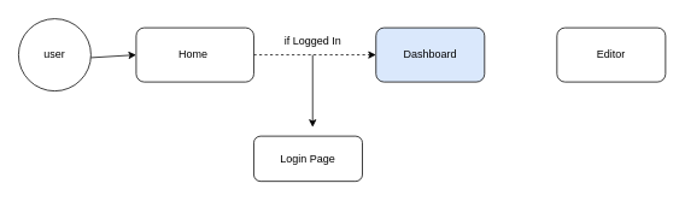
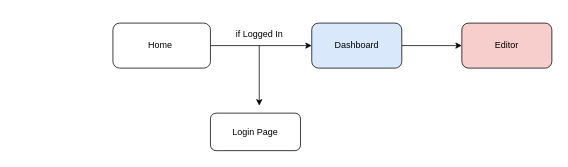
  <mxCell id="0" />
  <mxCell id="1" parent="0" />
- <mxCell id="2" value="" style="edgeStyle=none;html=1;dashed=1;" edge="1" parent="1" source="3" target="7"><mxGeometry relative="1" as="geometry" /></mxCell>
+ <mxCell id="2" value="" style="edgeStyle=none;html=1;" edge="1" parent="1" source="3" target="7"><mxGeometry relative="1" as="geometry" /></mxCell>
  <mxCell id="3" value="Home&amp;nbsp;" style="rounded=1;whiteSpace=wrap;html=1;" vertex="1" parent="1"><mxGeometry x="150" y="30" width="130" height="60" as="geometry" /></mxCell>
  <mxCell id="4" value="" style="edgeStyle=none;html=1;" edge="1" parent="1" source="5"><mxGeometry relative="1" as="geometry"><mxPoint x="345" y="140" as="targetPoint" /></mxGeometry></mxCell>
  <mxCell id="5" value="if Logged In" style="text;html=1;align=center;verticalAlign=middle;resizable=0;points=[];autosize=1;strokeColor=none;fillColor=none;rotation=0;" vertex="1" parent="1"><mxGeometry x="300" y="30" width="90" height="30" as="geometry" /></mxCell>
+ <mxCell id="6" value="" style="edgeStyle=none;html=1;" edge="1" parent="1" source="7" target="11"><mxGeometry relative="1" as="geometry" /></mxCell>
  <mxCell id="7" value="Dashboard" style="whiteSpace=wrap;html=1;rounded=1;fillColor=#dae8fc;" vertex="1" parent="1"><mxGeometry x="415" y="30" width="120" height="60" as="geometry" /></mxCell>
- <mxCell id="8" value="" style="edgeStyle=none;html=1;" edge="1" parent="1" source="9" target="3"><mxGeometry relative="1" as="geometry" /></mxCell>
- <mxCell id="9" value="user" style="ellipse;whiteSpace=wrap;html=1;aspect=fixed;" vertex="1" parent="1"><mxGeometry x="20" y="20" width="80" height="80" as="geometry" /></mxCell>
  <mxCell id="10" value="Login Page" style="rounded=1;whiteSpace=wrap;html=1;rotation=0;" vertex="1" parent="1"><mxGeometry x="280" y="150" width="120" height="50" as="geometry" /></mxCell>
- <mxCell id="11" value="Editor" style="whiteSpace=wrap;html=1;rounded=1;" vertex="1" parent="1"><mxGeometry x="615" y="30" width="120" height="60" as="geometry" /></mxCell>
+ <mxCell id="11" value="Editor" style="whiteSpace=wrap;html=1;rounded=1;fillColor=#f8cecc;" vertex="1" parent="1"><mxGeometry x="615" y="30" width="120" height="60" as="geometry" /></mxCell>
